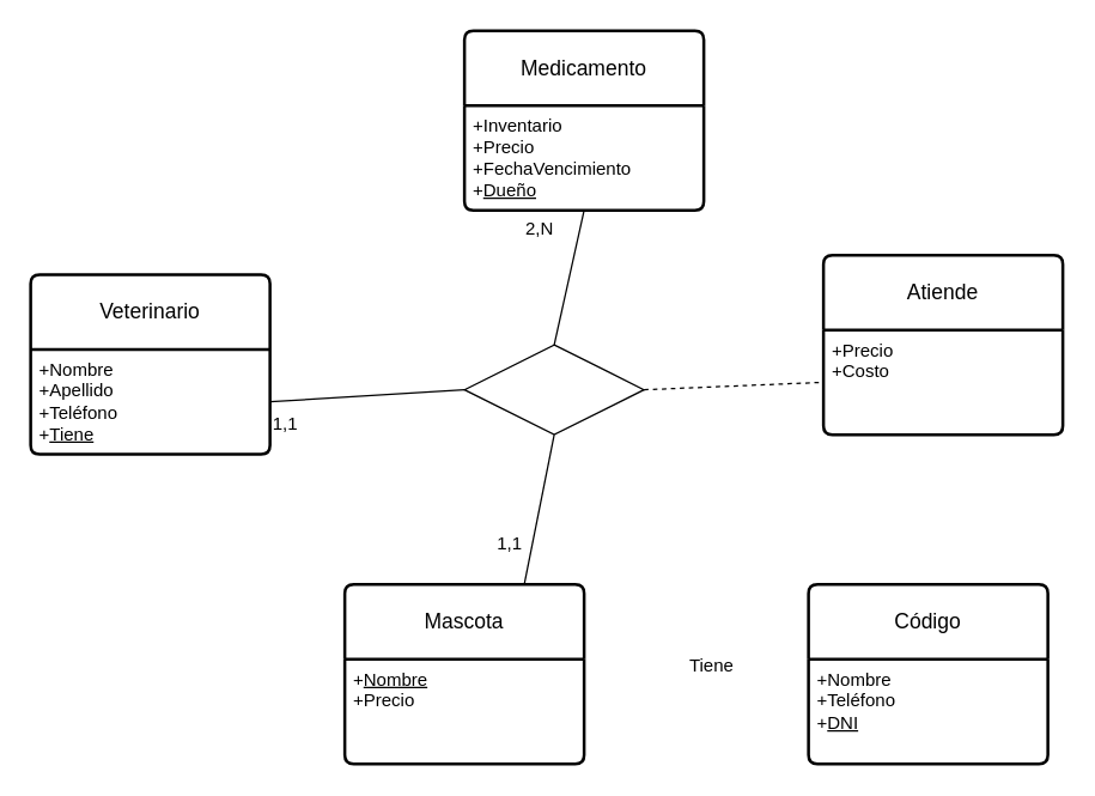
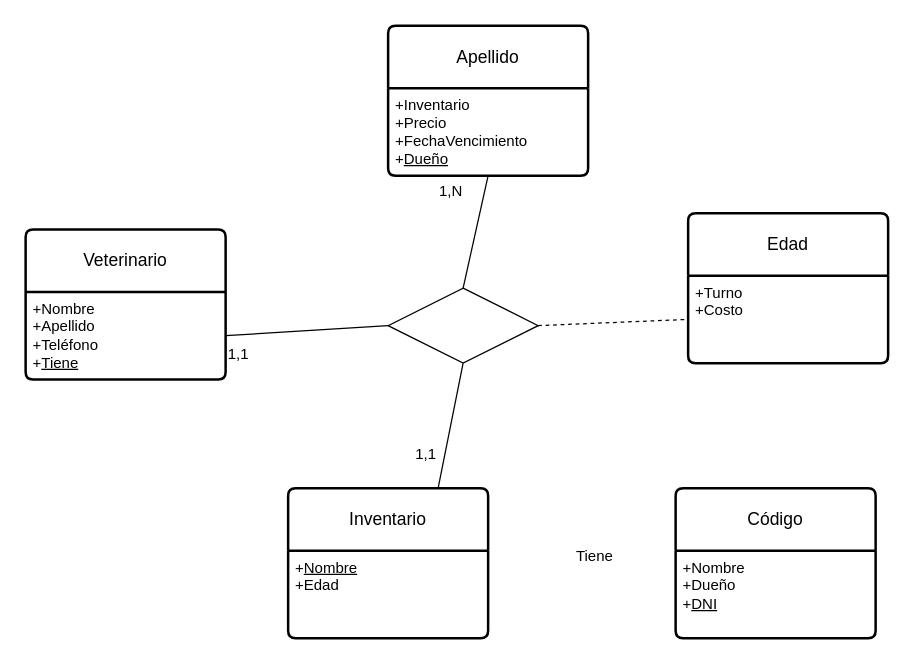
  <mxCell id="0" />
  <mxCell id="1" parent="0" />
  <mxCell id="2" value="Veterinario" style="swimlane;childLayout=stackLayout;horizontal=1;startSize=50;horizontalStack=0;rounded=1;fontSize=14;fontStyle=0;strokeWidth=2;resizeParent=0;resizeLast=1;shadow=0;dashed=0;align=center;arcSize=4;whiteSpace=wrap;html=1;" vertex="1" parent="1"><mxGeometry x="20" y="183" width="160" height="120" as="geometry" /></mxCell>
  <mxCell id="3" value="+Nombre&lt;br&gt;+Apellido&lt;br&gt;+Teléfono&lt;div&gt;+&lt;u&gt;Tiene&lt;/u&gt;&lt;/div&gt;" style="align=left;strokeColor=none;fillColor=none;spacingLeft=4;fontSize=12;verticalAlign=top;resizable=0;rotatable=0;part=1;html=1;" vertex="1" parent="2"><mxGeometry y="50" width="160" height="70" as="geometry" /></mxCell>
- <mxCell id="4" value="Medicamento" style="swimlane;childLayout=stackLayout;horizontal=1;startSize=50;horizontalStack=0;rounded=1;fontSize=14;fontStyle=0;strokeWidth=2;resizeParent=0;resizeLast=1;shadow=0;dashed=0;align=center;arcSize=4;whiteSpace=wrap;html=1;" vertex="1" parent="1"><mxGeometry x="310" y="20" width="160" height="120" as="geometry" /></mxCell>
+ <mxCell id="4" value="Apellido" style="swimlane;childLayout=stackLayout;horizontal=1;startSize=50;horizontalStack=0;rounded=1;fontSize=14;fontStyle=0;strokeWidth=2;resizeParent=0;resizeLast=1;shadow=0;dashed=0;align=center;arcSize=4;whiteSpace=wrap;html=1;" vertex="1" parent="1"><mxGeometry x="310" y="20" width="160" height="120" as="geometry" /></mxCell>
  <mxCell id="5" value="+Inventario&lt;br&gt;+Precio&lt;br&gt;+FechaVencimiento&lt;div&gt;+&lt;u&gt;Dueño&lt;/u&gt;&lt;/div&gt;" style="align=left;strokeColor=none;fillColor=none;spacingLeft=4;fontSize=12;verticalAlign=top;resizable=0;rotatable=0;part=1;html=1;" vertex="1" parent="4"><mxGeometry y="50" width="160" height="70" as="geometry" /></mxCell>
  <mxCell id="6" value="Código" style="swimlane;childLayout=stackLayout;horizontal=1;startSize=50;horizontalStack=0;rounded=1;fontSize=14;fontStyle=0;strokeWidth=2;resizeParent=0;resizeLast=1;shadow=0;dashed=0;align=center;arcSize=4;whiteSpace=wrap;html=1;" vertex="1" parent="1"><mxGeometry x="540" y="390" width="160" height="120" as="geometry" /></mxCell>
- <mxCell id="7" value="+Nombre&lt;div&gt;+Teléfono&lt;/div&gt;&lt;div&gt;+&lt;u&gt;DNI&lt;/u&gt;&lt;/div&gt;" style="align=left;strokeColor=none;fillColor=none;spacingLeft=4;fontSize=12;verticalAlign=top;resizable=0;rotatable=0;part=1;html=1;" vertex="1" parent="6"><mxGeometry y="50" width="160" height="70" as="geometry" /></mxCell>
- <mxCell id="8" value="Mascota" style="swimlane;childLayout=stackLayout;horizontal=1;startSize=50;horizontalStack=0;rounded=1;fontSize=14;fontStyle=0;strokeWidth=2;resizeParent=0;resizeLast=1;shadow=0;dashed=0;align=center;arcSize=4;whiteSpace=wrap;html=1;" vertex="1" parent="1"><mxGeometry x="230" y="390" width="160" height="120" as="geometry" /></mxCell>
- <mxCell id="9" value="+&lt;u&gt;Nombre&lt;/u&gt;&lt;br&gt;+Precio" style="align=left;strokeColor=none;fillColor=none;spacingLeft=4;fontSize=12;verticalAlign=top;resizable=0;rotatable=0;part=1;html=1;" vertex="1" parent="8"><mxGeometry y="50" width="160" height="70" as="geometry" /></mxCell>
+ <mxCell id="7" value="+Nombre&lt;div&gt;+Dueño&lt;/div&gt;&lt;div&gt;+&lt;u&gt;DNI&lt;/u&gt;&lt;/div&gt;" style="align=left;strokeColor=none;fillColor=none;spacingLeft=4;fontSize=12;verticalAlign=top;resizable=0;rotatable=0;part=1;html=1;" vertex="1" parent="6"><mxGeometry y="50" width="160" height="70" as="geometry" /></mxCell>
+ <mxCell id="8" value="Inventario" style="swimlane;childLayout=stackLayout;horizontal=1;startSize=50;horizontalStack=0;rounded=1;fontSize=14;fontStyle=0;strokeWidth=2;resizeParent=0;resizeLast=1;shadow=0;dashed=0;align=center;arcSize=4;whiteSpace=wrap;html=1;" vertex="1" parent="1"><mxGeometry x="230" y="390" width="160" height="120" as="geometry" /></mxCell>
+ <mxCell id="9" value="+&lt;u&gt;Nombre&lt;/u&gt;&lt;br&gt;+Edad" style="align=left;strokeColor=none;fillColor=none;spacingLeft=4;fontSize=12;verticalAlign=top;resizable=0;rotatable=0;part=1;html=1;" vertex="1" parent="8"><mxGeometry y="50" width="160" height="70" as="geometry" /></mxCell>
  <mxCell id="10" style="rounded=0;orthogonalLoop=1;jettySize=auto;html=1;exitX=0.5;exitY=1;exitDx=0;exitDy=0;entryX=0.75;entryY=0;entryDx=0;entryDy=0;endArrow=none;endFill=0;" edge="1" parent="1" source="14" target="8"><mxGeometry relative="1" as="geometry" /></mxCell>
  <mxCell id="11" style="rounded=0;orthogonalLoop=1;jettySize=auto;html=1;exitX=0;exitY=0.5;exitDx=0;exitDy=0;entryX=1;entryY=0.5;entryDx=0;entryDy=0;endArrow=none;endFill=0;" edge="1" parent="1" source="14" target="3"><mxGeometry relative="1" as="geometry" /></mxCell>
  <mxCell id="12" style="rounded=0;orthogonalLoop=1;jettySize=auto;html=1;exitX=0.5;exitY=0;exitDx=0;exitDy=0;entryX=0.5;entryY=1;entryDx=0;entryDy=0;endArrow=none;endFill=0;" edge="1" parent="1" source="14" target="5"><mxGeometry relative="1" as="geometry" /></mxCell>
  <mxCell id="13" style="rounded=0;orthogonalLoop=1;jettySize=auto;html=1;exitX=1;exitY=0.5;exitDx=0;exitDy=0;entryX=0;entryY=0.5;entryDx=0;entryDy=0;dashed=1;endArrow=none;endFill=0;" edge="1" parent="1" source="14" target="20"><mxGeometry relative="1" as="geometry" /></mxCell>
  <mxCell id="14" value="" style="shape=rhombus;perimeter=rhombusPerimeter;whiteSpace=wrap;html=1;align=center;" vertex="1" parent="1"><mxGeometry x="310" y="230" width="120" height="60" as="geometry" /></mxCell>
  <mxCell id="15" value="Tiene" style="text;html=1;align=center;verticalAlign=middle;resizable=0;points=[];autosize=1;strokeColor=none;fillColor=none;" vertex="1" parent="1"><mxGeometry x="450" y="430" width="50" height="30" as="geometry" /></mxCell>
  <mxCell id="16" value="1,1" style="text;html=1;align=center;verticalAlign=middle;resizable=0;points=[];autosize=1;strokeColor=none;fillColor=none;" vertex="1" parent="1"><mxGeometry x="170" y="268" width="40" height="30" as="geometry" /></mxCell>
- <mxCell id="17" value="2,N" style="text;html=1;align=center;verticalAlign=middle;resizable=0;points=[];autosize=1;strokeColor=none;fillColor=none;" vertex="1" parent="1"><mxGeometry x="340" y="138" width="40" height="30" as="geometry" /></mxCell>
+ <mxCell id="17" value="1,N" style="text;html=1;align=center;verticalAlign=middle;resizable=0;points=[];autosize=1;strokeColor=none;fillColor=none;" vertex="1" parent="1"><mxGeometry x="340" y="138" width="40" height="30" as="geometry" /></mxCell>
  <mxCell id="18" value="1,1" style="text;html=1;align=center;verticalAlign=middle;resizable=0;points=[];autosize=1;strokeColor=none;fillColor=none;" vertex="1" parent="1"><mxGeometry x="320" y="348" width="40" height="30" as="geometry" /></mxCell>
- <mxCell id="19" value="Atiende" style="swimlane;childLayout=stackLayout;horizontal=1;startSize=50;horizontalStack=0;rounded=1;fontSize=14;fontStyle=0;strokeWidth=2;resizeParent=0;resizeLast=1;shadow=0;dashed=0;align=center;arcSize=4;whiteSpace=wrap;html=1;" vertex="1" parent="1"><mxGeometry x="550" y="170" width="160" height="120" as="geometry" /></mxCell>
- <mxCell id="20" value="+Precio&lt;div&gt;+Costo&lt;/div&gt;" style="align=left;strokeColor=none;fillColor=none;spacingLeft=4;fontSize=12;verticalAlign=top;resizable=0;rotatable=0;part=1;html=1;" vertex="1" parent="19"><mxGeometry y="50" width="160" height="70" as="geometry" /></mxCell>
+ <mxCell id="19" value="Edad" style="swimlane;childLayout=stackLayout;horizontal=1;startSize=50;horizontalStack=0;rounded=1;fontSize=14;fontStyle=0;strokeWidth=2;resizeParent=0;resizeLast=1;shadow=0;dashed=0;align=center;arcSize=4;whiteSpace=wrap;html=1;" vertex="1" parent="1"><mxGeometry x="550" y="170" width="160" height="120" as="geometry" /></mxCell>
+ <mxCell id="20" value="+Turno&lt;div&gt;+Costo&lt;/div&gt;" style="align=left;strokeColor=none;fillColor=none;spacingLeft=4;fontSize=12;verticalAlign=top;resizable=0;rotatable=0;part=1;html=1;" vertex="1" parent="19"><mxGeometry y="50" width="160" height="70" as="geometry" /></mxCell>
